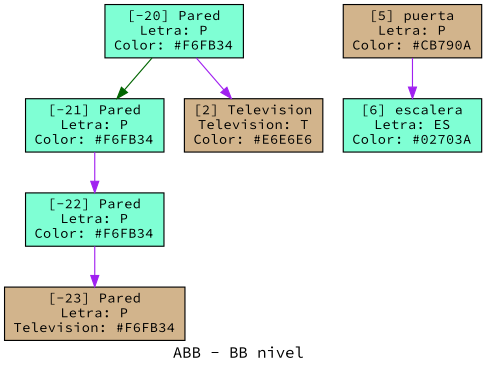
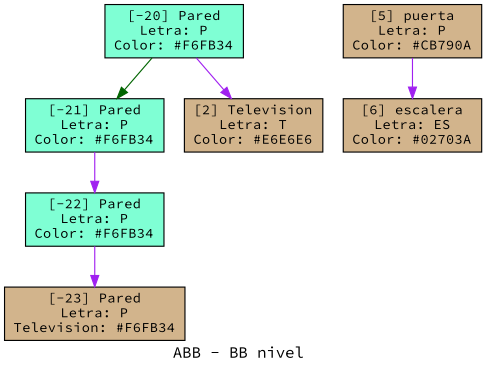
  digraph {
    fontname="Source Code Pro"
    label="ABB - BB nivel "
    node [fillcolor=aquamarine fontname="Source Code Pro" fontsize=12 shape=box style=filled]
    edge [color=purple fontname="Source Code Pro"]
    n1 [fillcolor=tan label="[-23] Pared\nLetra: P\nTelevision: #F6FB34"]
    n2 [label="[-22] Pared\nLetra: P\nColor: #F6FB34"]
    n3 [label="[-21] Pared\nLetra: P\nColor: #F6FB34"]
    n4 [label="[-20] Pared\nLetra: P\nColor: #F6FB34"]
-   n5 [fillcolor=tan label="[2] Television\nTelevision: T\nColor: #E6E6E6"]
+   n5 [fillcolor=tan label="[2] Television\nLetra: T\nColor: #E6E6E6"]
    n6 [fillcolor=tan label="[5] puerta\nLetra: P\nColor: #CB790A"]
-   n7 [label="[6] escalera\nLetra: ES\nColor: #02703A"]
+   n7 [fillcolor=tan label="[6] escalera\nLetra: ES\nColor: #02703A"]
    n2 -> n1
    n3 -> n2
    n4 -> n3 [color=darkgreen]
    n4 -> n5
    n6 -> n7
  }
